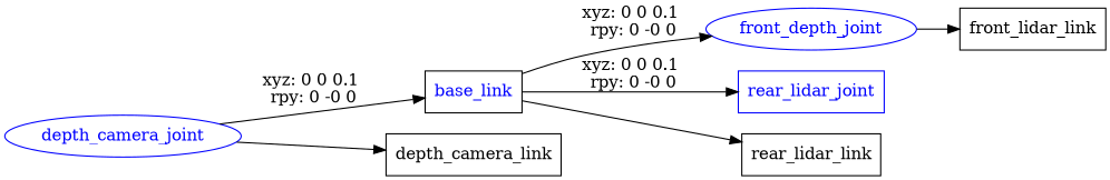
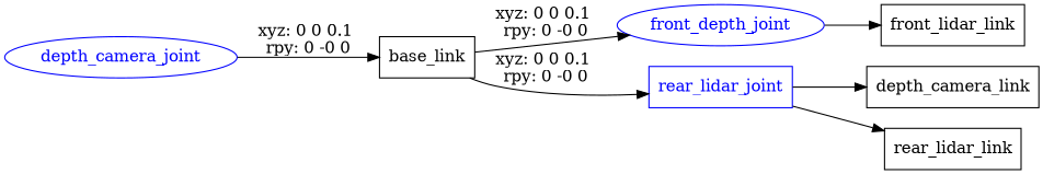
  digraph {
    rankdir=LR
    node [shape=box]
-   n1 [label=base_link fontcolor=blue]
+   n1 [label=base_link]
    n2 [color=blue fontcolor=blue label=front_depth_joint shape=ellipse]
    rear_lidar_joint [color=blue fontcolor=blue]
    depth_camera_joint [color=blue fontcolor=blue shape=ellipse]
    n5 [label=depth_camera_link]
    n6 [label=front_lidar_link]
    n7 [label=rear_lidar_link]
    n1 -> n2 [label="xyz: 0 0 0.1 \nrpy: 0 -0 0"]
    n1 -> rear_lidar_joint [label="xyz: 0 0 0.1 \nrpy: 0 -0 0"]
    n2 -> n6
-   n1 -> n7
+   rear_lidar_joint -> n7
    depth_camera_joint -> n1 [label="xyz: 0 0 0.1 \nrpy: 0 -0 0"]
-   depth_camera_joint -> n5
+   rear_lidar_joint -> n5
  }
